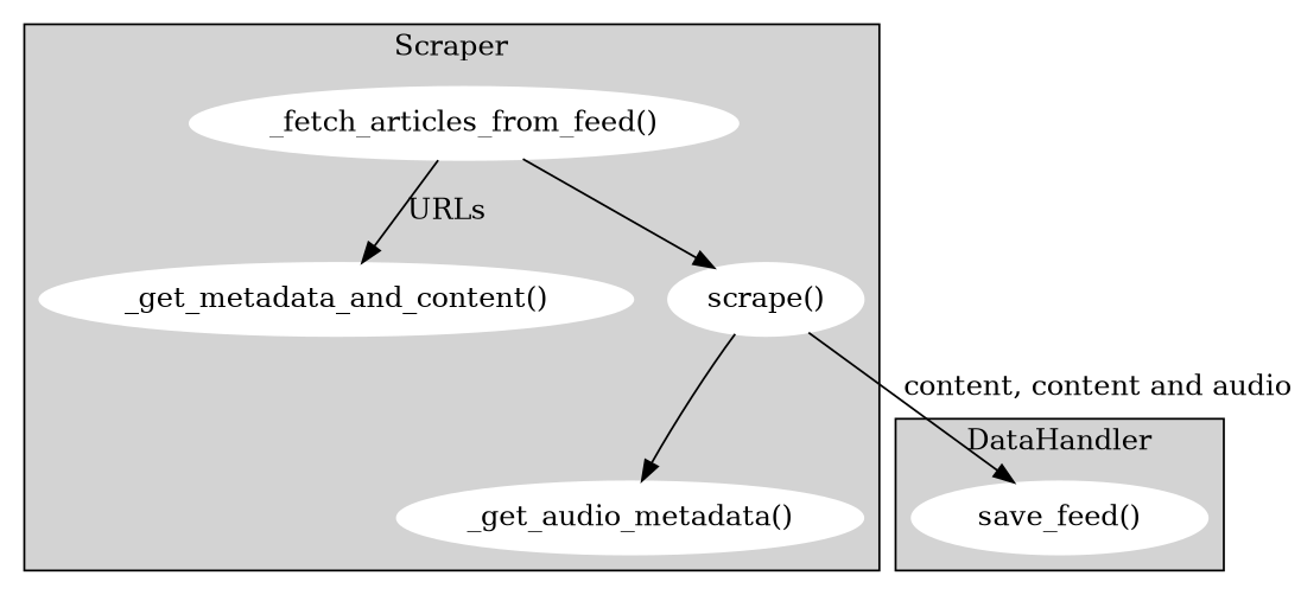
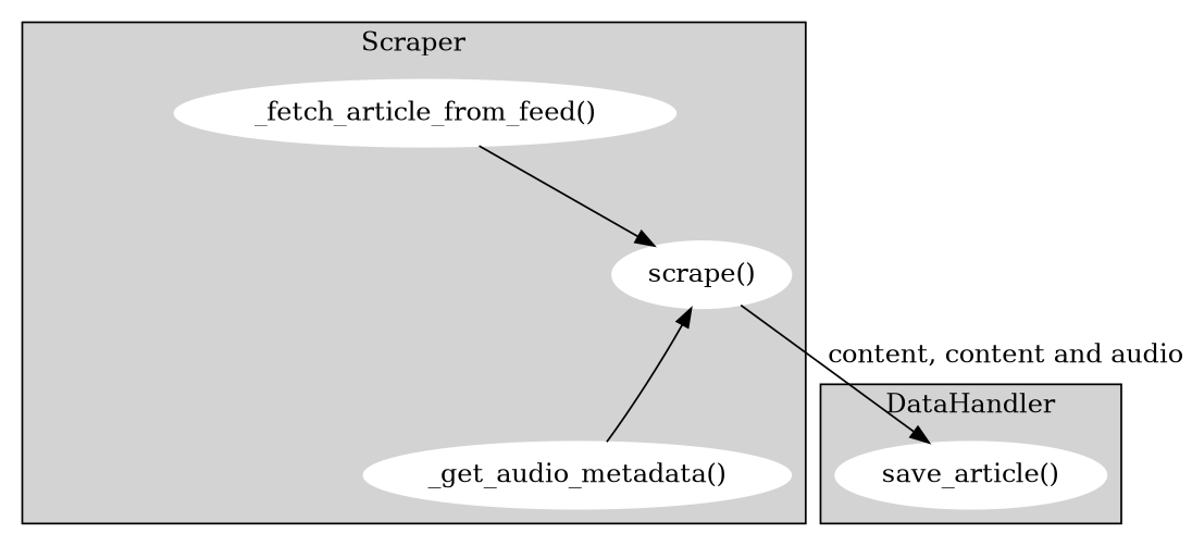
  digraph {
    node [color=white style=filled]
-   "_fetch_articles_from_feed()"
-   "_get_metadata_and_content()"
+   "_fetch_articles_from_feed()" [label="_fetch_article_from_feed()"]
    "scrape()"
    "_get_audio_metadata()"
-   "save_article()" [label="save_feed()"]
+   "save_article()"
    subgraph cluster_1 {
      label=Scraper
      style=filled
      "_fetch_articles_from_feed()"
-     "_get_metadata_and_content()"
      "scrape()"
      "_get_audio_metadata()"
    }
    subgraph cluster_2 {
      label=DataHandler
      style=filled
      "save_article()"
    }
-   "_fetch_articles_from_feed()" -> "_get_metadata_and_content()" [label=URLs]
    "_fetch_articles_from_feed()" -> "scrape()"
    "scrape()" -> "save_article()" [label="content, content and audio"]
-   "scrape()" -> "_get_audio_metadata()"
+   "_get_audio_metadata()" -> "scrape()"
  }
